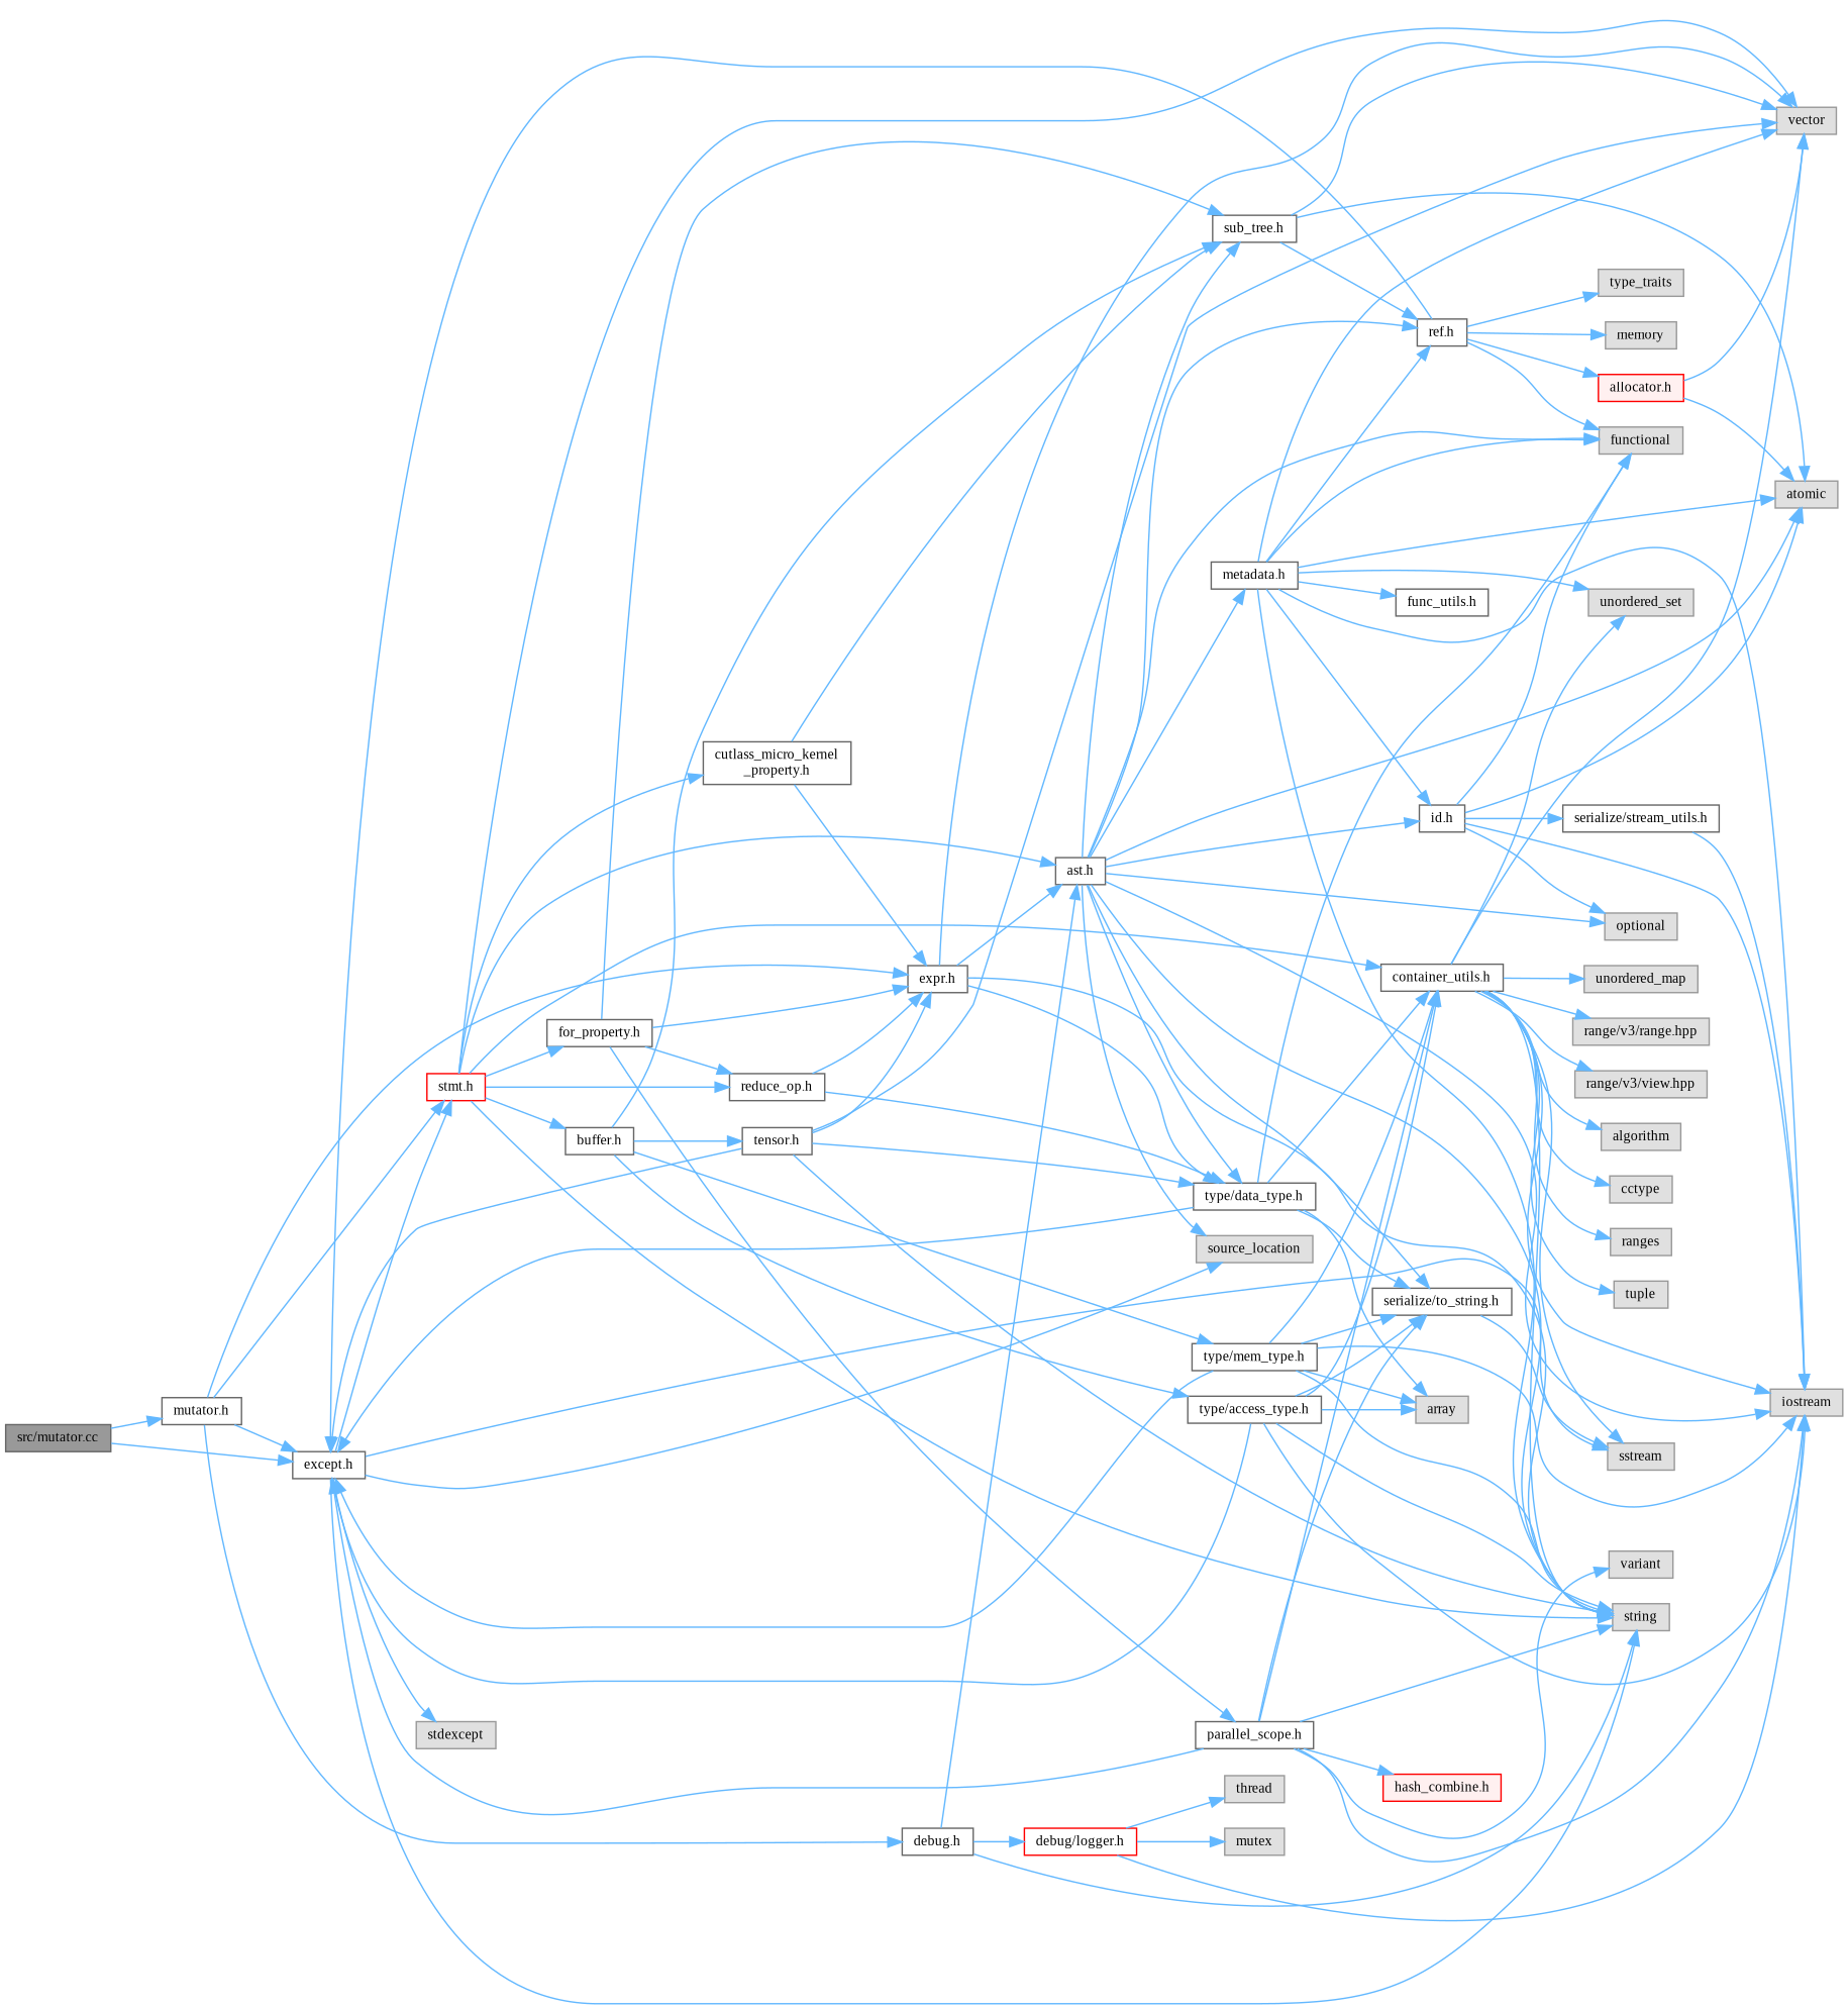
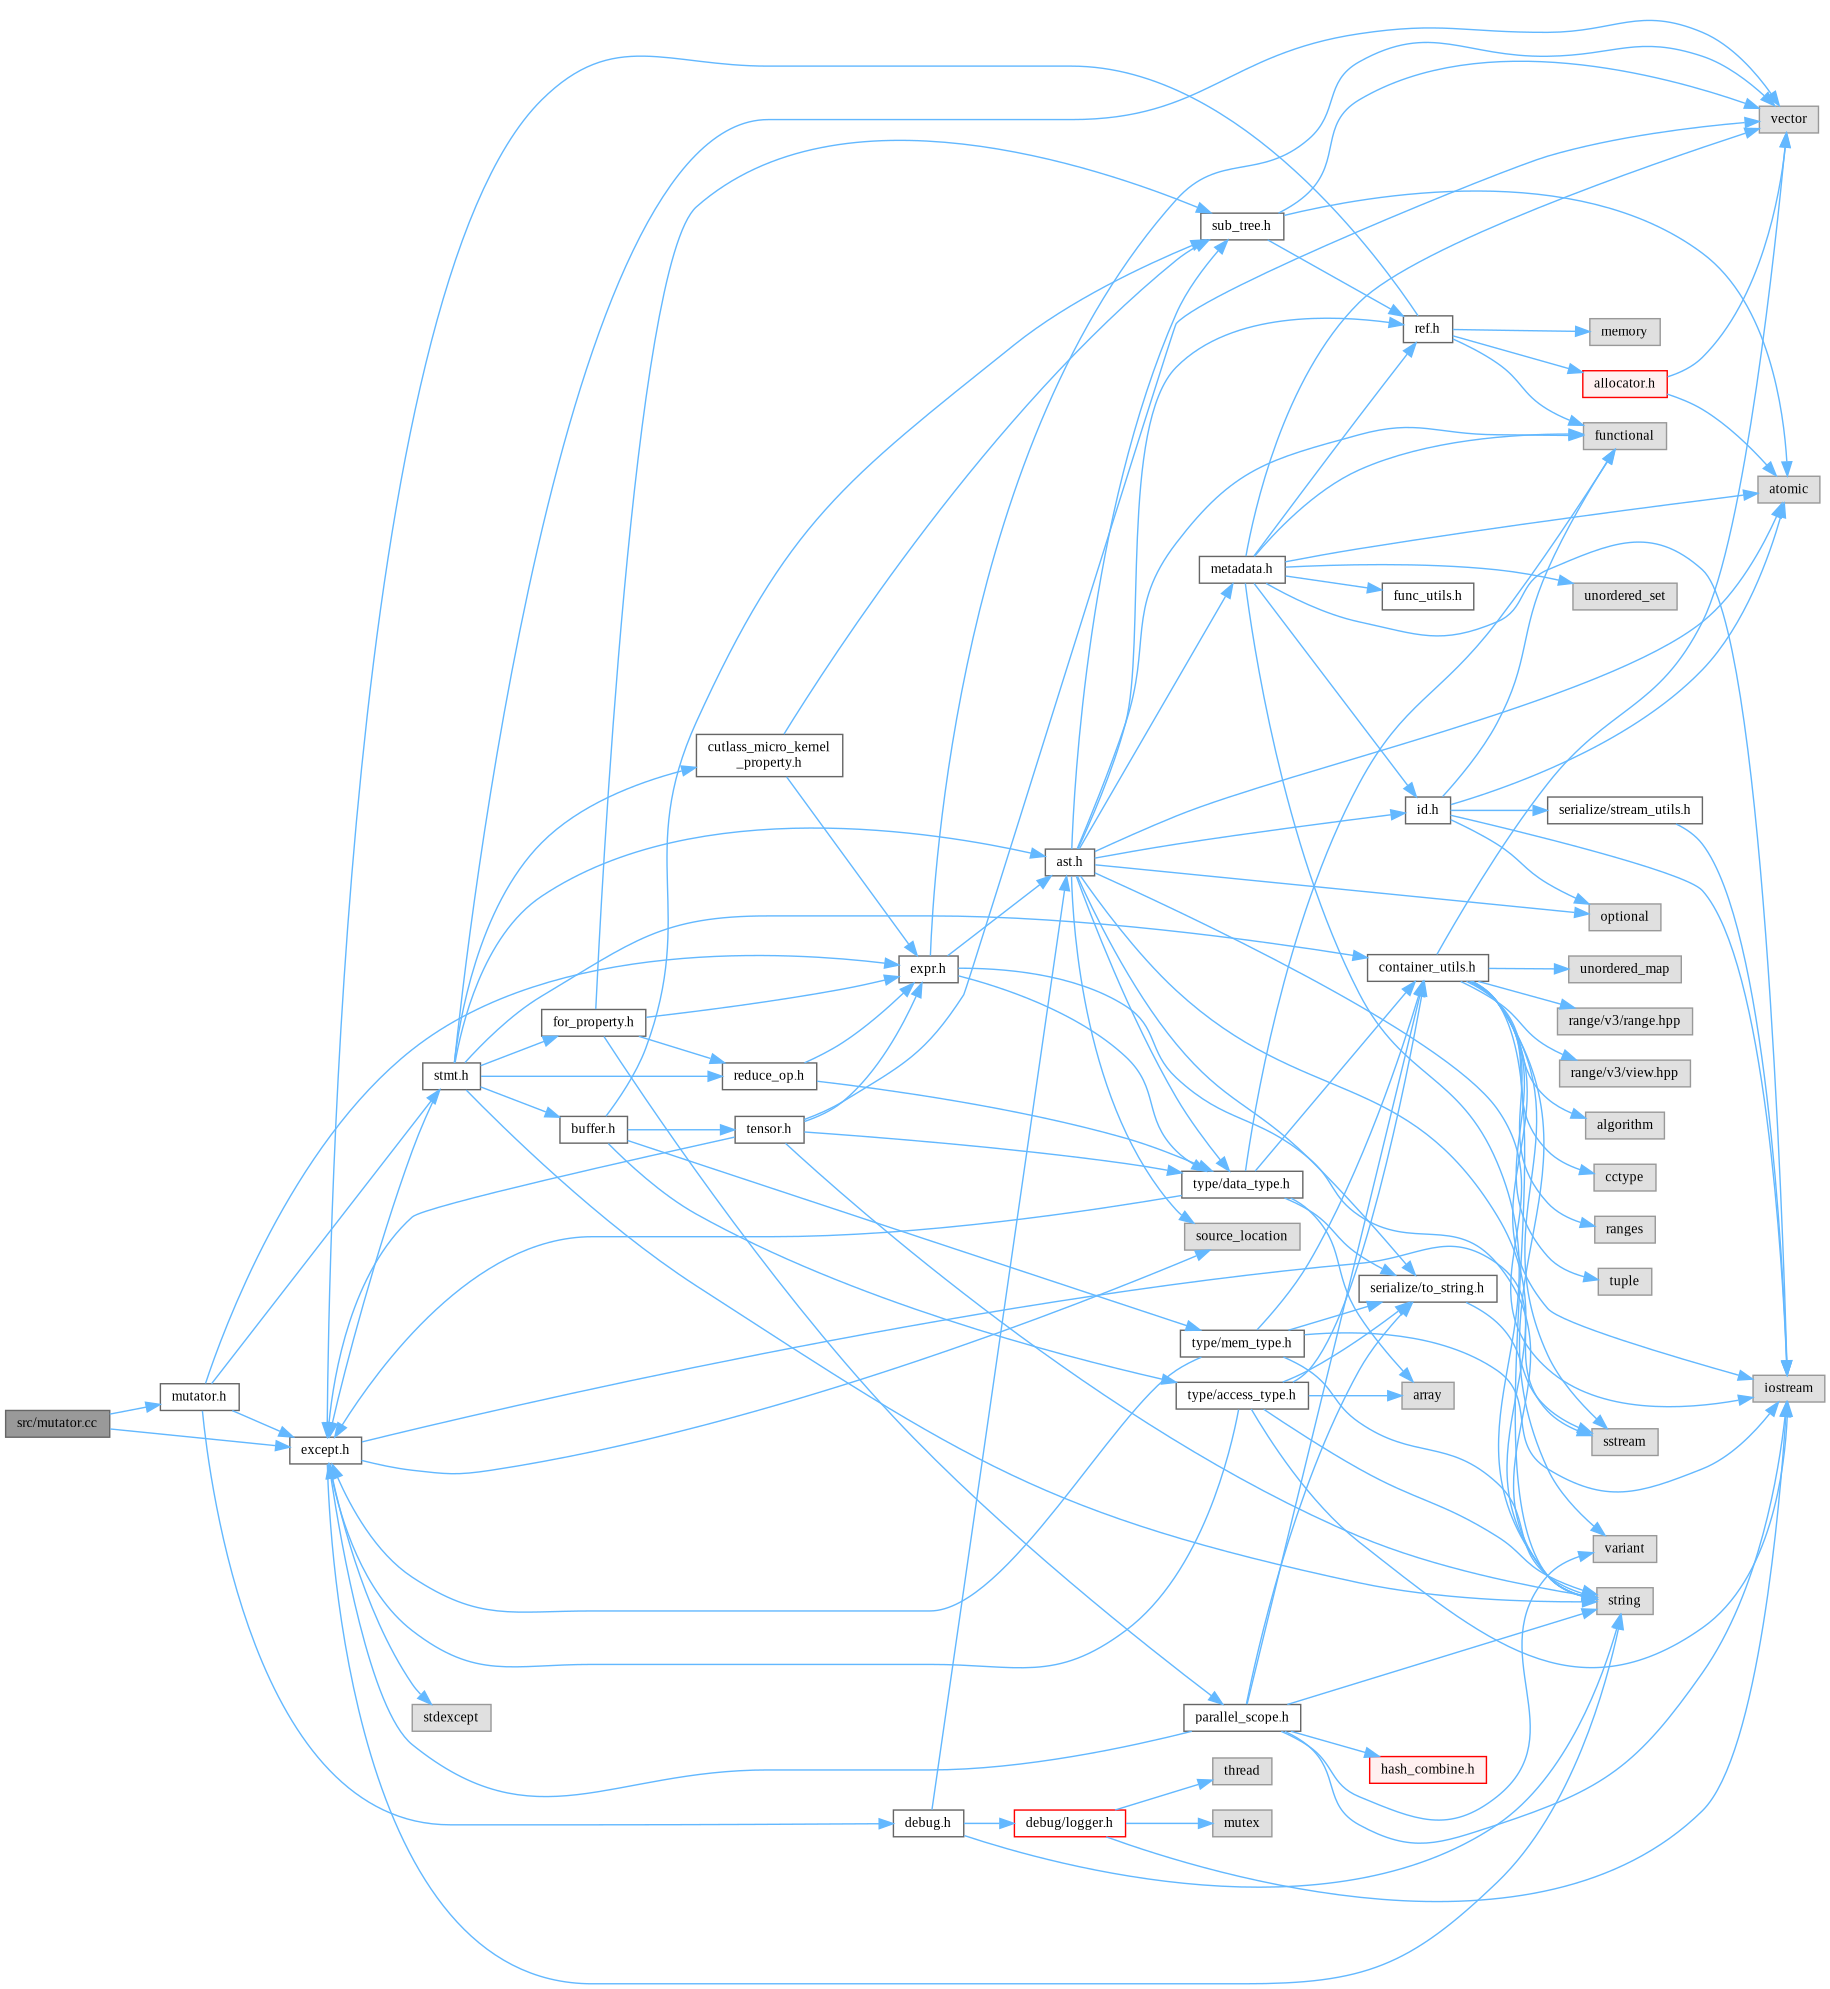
  digraph {
    fontname="Liberation Serif"
    rankdir=LR
    node [color=grey40 fillcolor=white fontname="Liberation Serif" fontsize=10 shape=box style=filled]
    edge [color=steelblue1 fontname="Liberation Serif" fontsize=10 labelfontname=Helvetica labelfontsize=10 style=solid]
    n1 [color=gray40 fillcolor=grey60 fontcolor=black height=0.2 label="src/mutator.cc" width=0.4]
    n2 [height=0.2 label="except.h" width=0.4]
    n3 [height=0.2 label="mutator.h" width=0.4]
    n4 [color=grey60 fillcolor="#E0E0E0" height=0.2 label=source_location width=0.4]
    n5 [color=grey60 fillcolor="#E0E0E0" height=0.2 label=sstream width=0.4]
    n6 [color=grey60 fillcolor="#E0E0E0" height=0.2 label=stdexcept width=0.4]
    n7 [color=grey60 fillcolor="#E0E0E0" height=0.2 label=string width=0.4]
    n8 [height=0.2 label="debug.h" width=0.4]
    n9 [height=0.2 label="expr.h" width=0.4]
-   n10 [color=red height=0.2 label="stmt.h" width=0.4]
+   n10 [height=0.2 label="stmt.h" width=0.4]
    n11 [height=0.2 label="ast.h" width=0.4]
    n12 [color=red height=0.2 label="debug/logger.h" width=0.4]
    n13 [height=0.2 label="type/data_type.h" width=0.4]
    n14 [color=grey60 fillcolor="#E0E0E0" height=0.2 label=vector width=0.4]
    n15 [height=0.2 label="container_utils.h" width=0.4]
    n16 [height=0.2 label="buffer.h" width=0.4]
    n17 [height=0.2 label="cutlass_micro_kernel\l_property.h" width=0.4]
    n18 [height=0.2 label="for_property.h" width=0.4]
    n19 [height=0.2 label="reduce_op.h" width=0.4]
    n20 [color=grey60 fillcolor="#E0E0E0" height=0.2 label=atomic width=0.4]
    n21 [color=grey60 fillcolor="#E0E0E0" height=0.2 label=functional width=0.4]
    n22 [color=grey60 fillcolor="#E0E0E0" height=0.2 label=iostream width=0.4]
    n23 [color=grey60 fillcolor="#E0E0E0" height=0.2 label=optional width=0.4]
    n24 [height=0.2 label="id.h" width=0.4]
    n25 [height=0.2 label="metadata.h" width=0.4]
    n26 [height=0.2 label="ref.h" width=0.4]
    n27 [height=0.2 label="serialize/to_string.h" width=0.4]
    n28 [height=0.2 label="sub_tree.h" width=0.4]
    n29 [color=grey60 fillcolor="#E0E0E0" height=0.2 label=mutex width=0.4]
    n30 [color=grey60 fillcolor="#E0E0E0" height=0.2 label=thread width=0.4]
    n31 [height=0.2 label="serialize/stream_utils.h" width=0.4]
    n32 [color=grey60 fillcolor="#E0E0E0" height=0.2 label=unordered_set width=0.4]
    n33 [height=0.2 label="func_utils.h" width=0.4]
    n34 [color=grey60 fillcolor="#E0E0E0" height=0.2 label=memory width=0.4]
-   n35 [color=grey60 fillcolor="#E0E0E0" height=0.2 label=type_traits width=0.4]
    n36 [color=red fillcolor="#FFF0F0" height=0.2 label="allocator.h" width=0.4]
    n37 [color=grey60 fillcolor="#E0E0E0" height=0.2 label=array width=0.4]
    n38 [color=grey60 fillcolor="#E0E0E0" height=0.2 label=algorithm width=0.4]
    n39 [color=grey60 fillcolor="#E0E0E0" height=0.2 label=cctype width=0.4]
    n40 [color=grey60 fillcolor="#E0E0E0" height=0.2 label=ranges width=0.4]
    n41 [color=grey60 fillcolor="#E0E0E0" height=0.2 label=tuple width=0.4]
    n42 [color=grey60 fillcolor="#E0E0E0" height=0.2 label=unordered_map width=0.4]
    n43 [color=grey60 fillcolor="#E0E0E0" height=0.2 label="range/v3/range.hpp" width=0.4]
    n44 [color=grey60 fillcolor="#E0E0E0" height=0.2 label="range/v3/view.hpp" width=0.4]
    n45 [height=0.2 label="tensor.h" width=0.4]
    n46 [height=0.2 label="type/access_type.h" width=0.4]
    n47 [height=0.2 label="type/mem_type.h" width=0.4]
    n48 [height=0.2 label="parallel_scope.h" width=0.4]
    n49 [color=grey60 fillcolor="#E0E0E0" height=0.2 label=variant width=0.4]
    n50 [color=red fillcolor="#FFF0F0" height=0.2 label="hash_combine.h" width=0.4]
    n1 -> n2
    n1 -> n3
    n2 -> n4
    n2 -> n5
    n2 -> n6
    n2 -> n7
    n3 -> n2
    n3 -> n8
    n3 -> n9
    n3 -> n10
    n8 -> n7
    n8 -> n11
    n8 -> n12
    n9 -> n7
    n9 -> n11
    n9 -> n13
    n9 -> n14
-   n2 -> n10
+   n10 -> n2
    n10 -> n7
    n10 -> n11
    n10 -> n14
    n10 -> n15
    n10 -> n16
    n10 -> n17
    n10 -> n18
    n10 -> n19
    n11 -> n4
    n11 -> n7
    n11 -> n13
    n11 -> n20
    n11 -> n21
    n11 -> n22
    n11 -> n23
    n11 -> n24
    n11 -> n25
    n11 -> n26
    n11 -> n27
    n11 -> n28
    n12 -> n22
    n12 -> n29
    n12 -> n30
    n13 -> n2
    n13 -> n15
    n13 -> n21
    n13 -> n27
    n13 -> n37
    n15 -> n5
    n15 -> n7
    n15 -> n14
    n15 -> n22
-   n15 -> n32
+   n15 -> n49
    n15 -> n38
    n15 -> n39
    n15 -> n40
    n15 -> n41
    n15 -> n42
    n15 -> n43
    n15 -> n44
    n16 -> n28
    n16 -> n45
    n16 -> n46
    n16 -> n47
    n17 -> n9
    n17 -> n28
    n18 -> n9
    n18 -> n19
    n18 -> n28
    n18 -> n48
    n19 -> n9
    n19 -> n13
    n24 -> n20
    n24 -> n21
    n24 -> n22
    n24 -> n23
    n24 -> n31
    n25 -> n7
    n25 -> n14
    n25 -> n20
    n25 -> n21
    n25 -> n22
    n25 -> n24
    n25 -> n26
    n25 -> n32
    n25 -> n33
    n26 -> n2
    n26 -> n21
    n26 -> n34
-   n26 -> n35
    n26 -> n36
    n27 -> n5
    n28 -> n14
    n28 -> n20
    n28 -> n26
    n31 -> n22
    n36 -> n14
    n36 -> n20
    n45 -> n2
    n45 -> n7
    n45 -> n9
    n45 -> n13
    n45 -> n14
    n46 -> n2
    n46 -> n7
    n46 -> n15
    n46 -> n22
    n46 -> n27
    n46 -> n37
    n47 -> n2
    n47 -> n7
    n47 -> n15
    n47 -> n22
    n47 -> n27
-   n47 -> n37
    n48 -> n2
    n48 -> n7
    n48 -> n15
    n48 -> n22
    n48 -> n27
    n48 -> n49
    n48 -> n50
  }
